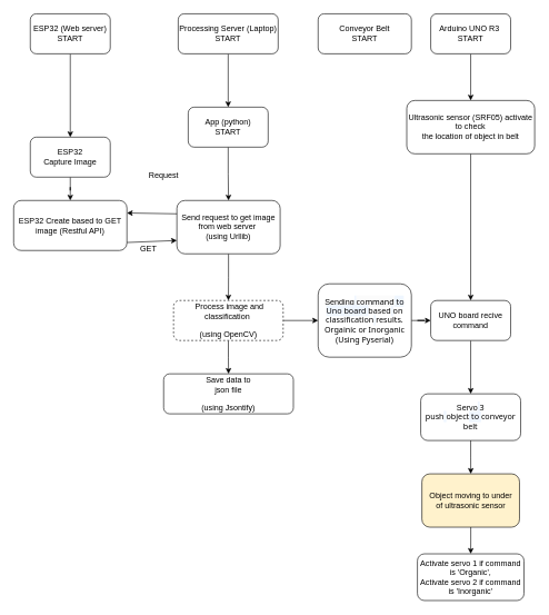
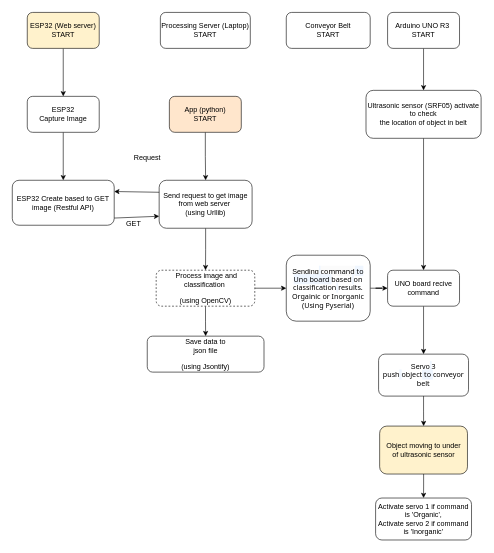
  <mxCell id="0" />
  <mxCell id="1" parent="0" />
  <mxCell id="2" value="" style="edgeStyle=orthogonalEdgeStyle;rounded=0;orthogonalLoop=1;jettySize=auto;html=1;" edge="1" parent="1" source="3" target="5"><mxGeometry relative="1" as="geometry" /></mxCell>
- <mxCell id="3" value="ESP32 (Web server)&lt;br&gt;START" style="rounded=1;whiteSpace=wrap;html=1;" vertex="1" parent="1"><mxGeometry x="45" y="20" width="120" height="60" as="geometry" /></mxCell>
+ <mxCell id="3" value="ESP32 (Web server)&lt;br&gt;START" style="rounded=1;whiteSpace=wrap;html=1;fillColor=#fff2cc;" vertex="1" parent="1"><mxGeometry x="45" y="20" width="120" height="60" as="geometry" /></mxCell>
  <mxCell id="4" value="" style="edgeStyle=orthogonalEdgeStyle;rounded=0;orthogonalLoop=1;jettySize=auto;html=1;" edge="1" parent="1" source="5" target="6"><mxGeometry relative="1" as="geometry" /></mxCell>
- <mxCell id="5" value="ESP32&lt;br&gt;Capture Image" style="whiteSpace=wrap;html=1;rounded=1;" vertex="1" parent="1"><mxGeometry x="45" y="205" width="120" height="60" as="geometry" /></mxCell>
+ <mxCell id="5" value="ESP32&lt;br&gt;Capture Image" style="whiteSpace=wrap;html=1;rounded=1;" vertex="1" parent="1"><mxGeometry x="45" y="160" width="120" height="60" as="geometry" /></mxCell>
  <mxCell id="6" value="ESP32 Create based to GET image (Restful API)" style="whiteSpace=wrap;html=1;rounded=1;" vertex="1" parent="1"><mxGeometry x="20" y="300" width="170" height="75" as="geometry" /></mxCell>
- <mxCell id="7" value="" style="edgeStyle=orthogonalEdgeStyle;rounded=0;orthogonalLoop=1;jettySize=auto;html=1;" edge="1" parent="1" source="8" target="10"><mxGeometry relative="1" as="geometry" /></mxCell>
  <mxCell id="8" value="&lt;p align=&quot;center&quot; class=&quot;MsoNormal&quot;&gt;Processing Server (Laptop) START&lt;/p&gt;" style="rounded=1;whiteSpace=wrap;html=1;" vertex="1" parent="1"><mxGeometry x="267" y="20" width="150" height="60" as="geometry" /></mxCell>
  <mxCell id="9" value="" style="edgeStyle=orthogonalEdgeStyle;rounded=0;orthogonalLoop=1;jettySize=auto;html=1;" edge="1" parent="1" source="10" target="12"><mxGeometry relative="1" as="geometry" /></mxCell>
- <mxCell id="10" value="App (python)&lt;br&gt;START" style="whiteSpace=wrap;html=1;rounded=1;" vertex="1" parent="1"><mxGeometry x="282" y="160" width="120" height="60" as="geometry" /></mxCell>
+ <mxCell id="10" value="App (python)&lt;br&gt;START" style="whiteSpace=wrap;html=1;rounded=1;fillColor=#ffe6cc;" vertex="1" parent="1"><mxGeometry x="282" y="160" width="120" height="60" as="geometry" /></mxCell>
  <mxCell id="11" value="" style="edgeStyle=orthogonalEdgeStyle;rounded=0;orthogonalLoop=1;jettySize=auto;html=1;" edge="1" parent="1" source="12" target="19"><mxGeometry relative="1" as="geometry" /></mxCell>
  <mxCell id="12" value="Send request to get image from web server&amp;nbsp;&lt;br&gt;(using Urllib)" style="whiteSpace=wrap;html=1;rounded=1;" vertex="1" parent="1"><mxGeometry x="265" y="300" width="155" height="80" as="geometry" /></mxCell>
  <mxCell id="13" value="" style="endArrow=classic;html=1;rounded=0;exitX=0;exitY=0.25;exitDx=0;exitDy=0;entryX=1;entryY=0.25;entryDx=0;entryDy=0;" edge="1" parent="1" source="12" target="6"><mxGeometry width="50" height="50" relative="1" as="geometry"><mxPoint x="265" y="282.5" as="sourcePoint" /><mxPoint x="172" y="280" as="targetPoint" /></mxGeometry></mxCell>
  <mxCell id="14" value="Request&lt;div&gt;&lt;br/&gt;&lt;/div&gt;" style="text;html=1;align=center;verticalAlign=middle;resizable=0;points=[];autosize=1;strokeColor=none;fillColor=none;" vertex="1" parent="1"><mxGeometry x="210" y="250" width="70" height="40" as="geometry" /></mxCell>
  <mxCell id="15" value="" style="endArrow=classic;html=1;rounded=0;exitX=1;exitY=0.84;exitDx=0;exitDy=0;exitPerimeter=0;entryX=0;entryY=0.75;entryDx=0;entryDy=0;" edge="1" parent="1" source="6" target="12"><mxGeometry width="50" height="50" relative="1" as="geometry"><mxPoint x="317" y="330" as="sourcePoint" /><mxPoint x="367" y="280" as="targetPoint" /></mxGeometry></mxCell>
  <mxCell id="16" value="GET&lt;div&gt;&lt;br/&gt;&lt;/div&gt;" style="text;html=1;align=center;verticalAlign=middle;resizable=0;points=[];autosize=1;strokeColor=none;fillColor=none;" vertex="1" parent="1"><mxGeometry x="197" y="360" width="50" height="40" as="geometry" /></mxCell>
  <mxCell id="17" value="" style="edgeStyle=orthogonalEdgeStyle;rounded=0;orthogonalLoop=1;jettySize=auto;html=1;" edge="1" parent="1" source="19" target="20"><mxGeometry relative="1" as="geometry" /></mxCell>
  <mxCell id="18" value="" style="edgeStyle=orthogonalEdgeStyle;rounded=0;orthogonalLoop=1;jettySize=auto;html=1;" edge="1" parent="1" source="19" target="24"><mxGeometry relative="1" as="geometry" /></mxCell>
  <mxCell id="19" value="&lt;p class=&quot;MsoNormal&quot;&gt;&amp;nbsp;Process image and classification&amp;nbsp;&lt;/p&gt;&lt;p class=&quot;MsoNormal&quot;&gt;(using OpenCV)&lt;/p&gt;" style="whiteSpace=wrap;html=1;rounded=1;dashed=1;" vertex="1" parent="1"><mxGeometry x="260" y="450" width="164.5" height="60" as="geometry" /></mxCell>
  <mxCell id="20" value="&lt;p class=&quot;MsoNormal&quot;&gt;Save data to&lt;br&gt;json file&lt;/p&gt;&lt;p class=&quot;MsoNormal&quot;&gt;&lt;span style=&quot;text-indent: 0.5in; background-color: initial;&quot;&gt;(using Jsontify)&lt;/span&gt;&lt;/p&gt;" style="whiteSpace=wrap;html=1;rounded=1;" vertex="1" parent="1"><mxGeometry x="245.13" y="560" width="194.75" height="60" as="geometry" /></mxCell>
  <mxCell id="21" value="" style="edgeStyle=orthogonalEdgeStyle;rounded=0;orthogonalLoop=1;jettySize=auto;html=1;" edge="1" parent="1" source="22" target="26"><mxGeometry relative="1" as="geometry" /></mxCell>
  <mxCell id="22" value="UNO board recive command" style="whiteSpace=wrap;html=1;rounded=1;" vertex="1" parent="1"><mxGeometry x="646" y="450" width="120" height="60" as="geometry" /></mxCell>
  <mxCell id="23" value="" style="edgeStyle=orthogonalEdgeStyle;rounded=0;orthogonalLoop=1;jettySize=auto;html=1;" edge="1" parent="1" source="24" target="22"><mxGeometry relative="1" as="geometry" /></mxCell>
  <mxCell id="24" value="&lt;font style=&quot;font-size: 12px;&quot;&gt;Sending&lt;span style=&quot;font-family: &amp;quot;Segoe UI Web (West European)&amp;quot;, &amp;quot;Segoe UI&amp;quot;, -apple-system, BlinkMacSystemFont, Roboto, &amp;quot;Helvetica Neue&amp;quot;, sans-serif; text-align: start; background-color: rgb(239, 246, 255);&quot;&gt;&amp;nbsp;&lt;/span&gt;&lt;span style=&quot;font-family: &amp;quot;Segoe UI Web (West European)&amp;quot;, &amp;quot;Segoe UI&amp;quot;, -apple-system, BlinkMacSystemFont, Roboto, &amp;quot;Helvetica Neue&amp;quot;, sans-serif; text-align: start; background-color: rgb(251, 251, 251);&quot;&gt;command&lt;/span&gt;&lt;span style=&quot;font-family: &amp;quot;Segoe UI Web (West European)&amp;quot;, &amp;quot;Segoe UI&amp;quot;, -apple-system, BlinkMacSystemFont, Roboto, &amp;quot;Helvetica Neue&amp;quot;, sans-serif; text-align: start; background-color: rgb(239, 246, 255);&quot;&gt;&amp;nbsp;to Uno board&amp;nbsp;&lt;/span&gt;&lt;span style=&quot;font-family: &amp;quot;Segoe UI Web (West European)&amp;quot;, &amp;quot;Segoe UI&amp;quot;, -apple-system, BlinkMacSystemFont, Roboto, &amp;quot;Helvetica Neue&amp;quot;, sans-serif; text-align: start; background-color: transparent;&quot; data-is-focusable=&quot;true&quot; id=&quot;tgtAlignment_2&quot; class=&quot;ts-alignment-element&quot;&gt;based&lt;/span&gt;&lt;span style=&quot;font-family: &amp;quot;Segoe UI Web (West European)&amp;quot;, &amp;quot;Segoe UI&amp;quot;, -apple-system, BlinkMacSystemFont, Roboto, &amp;quot;Helvetica Neue&amp;quot;, sans-serif; text-align: start; background-color: rgb(239, 246, 255);&quot;&gt; &lt;/span&gt;&lt;span style=&quot;font-family: &amp;quot;Segoe UI Web (West European)&amp;quot;, &amp;quot;Segoe UI&amp;quot;, -apple-system, BlinkMacSystemFont, Roboto, &amp;quot;Helvetica Neue&amp;quot;, sans-serif; text-align: start; background-color: transparent;&quot; data-is-focusable=&quot;true&quot; id=&quot;tgtAlignment_3&quot; class=&quot;ts-alignment-element&quot;&gt;on&lt;/span&gt;&lt;span style=&quot;font-family: &amp;quot;Segoe UI Web (West European)&amp;quot;, &amp;quot;Segoe UI&amp;quot;, -apple-system, BlinkMacSystemFont, Roboto, &amp;quot;Helvetica Neue&amp;quot;, sans-serif; text-align: start; background-color: rgb(239, 246, 255);&quot;&gt; &lt;/span&gt;&lt;span style=&quot;font-family: &amp;quot;Segoe UI Web (West European)&amp;quot;, &amp;quot;Segoe UI&amp;quot;, -apple-system, BlinkMacSystemFont, Roboto, &amp;quot;Helvetica Neue&amp;quot;, sans-serif; text-align: start; background-color: transparent;&quot; data-is-focusable=&quot;true&quot; id=&quot;tgtAlignment_4&quot; class=&quot;ts-alignment-element&quot;&gt;classification&lt;/span&gt;&lt;span style=&quot;font-family: &amp;quot;Segoe UI Web (West European)&amp;quot;, &amp;quot;Segoe UI&amp;quot;, -apple-system, BlinkMacSystemFont, Roboto, &amp;quot;Helvetica Neue&amp;quot;, sans-serif; text-align: start; background-color: rgb(239, 246, 255);&quot;&gt; &lt;/span&gt;&lt;span style=&quot;font-family: &amp;quot;Segoe UI Web (West European)&amp;quot;, &amp;quot;Segoe UI&amp;quot;, -apple-system, BlinkMacSystemFont, Roboto, &amp;quot;Helvetica Neue&amp;quot;, sans-serif; text-align: start; background-color: transparent;&quot; data-is-focusable=&quot;true&quot; id=&quot;tgtAlignment_5&quot; class=&quot;ts-alignment-element&quot;&gt;results.&lt;br&gt;Orgainic or Inorganic&lt;br&gt;(Using Pyserial)&lt;br&gt;&lt;/span&gt;&lt;/font&gt;" style="whiteSpace=wrap;html=1;rounded=1;" vertex="1" parent="1"><mxGeometry x="477" y="425" width="140" height="110" as="geometry" /></mxCell>
  <mxCell id="25" value="" style="edgeStyle=orthogonalEdgeStyle;rounded=0;orthogonalLoop=1;jettySize=auto;html=1;" edge="1" parent="1" source="26" target="34"><mxGeometry relative="1" as="geometry" /></mxCell>
  <mxCell id="26" value="&lt;font style=&quot;font-size: 12px;&quot;&gt;Servo&lt;span style=&quot;font-family: &amp;quot;Segoe UI Web (West European)&amp;quot;, &amp;quot;Segoe UI&amp;quot;, -apple-system, BlinkMacSystemFont, Roboto, &amp;quot;Helvetica Neue&amp;quot;, sans-serif; text-align: start; background-color: rgb(239, 246, 255);&quot;&gt; &lt;/span&gt;&lt;span style=&quot;font-family: &amp;quot;Segoe UI Web (West European)&amp;quot;, &amp;quot;Segoe UI&amp;quot;, -apple-system, BlinkMacSystemFont, Roboto, &amp;quot;Helvetica Neue&amp;quot;, sans-serif; text-align: start; background-color: transparent;&quot; data-is-focusable=&quot;true&quot; id=&quot;tgtAlignment_1&quot; class=&quot;ts-alignment-element&quot;&gt;3&lt;/span&gt;&lt;span style=&quot;font-family: &amp;quot;Segoe UI Web (West European)&amp;quot;, &amp;quot;Segoe UI&amp;quot;, -apple-system, BlinkMacSystemFont, Roboto, &amp;quot;Helvetica Neue&amp;quot;, sans-serif; text-align: start; background-color: rgb(239, 246, 255);&quot;&gt; &lt;/span&gt;&lt;span style=&quot;font-family: &amp;quot;Segoe UI Web (West European)&amp;quot;, &amp;quot;Segoe UI&amp;quot;, -apple-system, BlinkMacSystemFont, Roboto, &amp;quot;Helvetica Neue&amp;quot;, sans-serif; text-align: start; background-color: transparent;&quot; data-is-focusable=&quot;true&quot; id=&quot;tgtAlignment_2&quot; class=&quot;ts-alignment-element&quot;&gt;push&lt;/span&gt;&lt;span style=&quot;font-family: &amp;quot;Segoe UI Web (West European)&amp;quot;, &amp;quot;Segoe UI&amp;quot;, -apple-system, BlinkMacSystemFont, Roboto, &amp;quot;Helvetica Neue&amp;quot;, sans-serif; text-align: start; background-color: rgb(239, 246, 255);&quot;&gt;&amp;nbsp;&lt;/span&gt;&lt;span style=&quot;font-family: &amp;quot;Segoe UI Web (West European)&amp;quot;, &amp;quot;Segoe UI&amp;quot;, -apple-system, BlinkMacSystemFont, Roboto, &amp;quot;Helvetica Neue&amp;quot;, sans-serif; text-align: start; background-color: transparent;&quot; data-is-focusable=&quot;true&quot; id=&quot;tgtAlignment_3&quot; class=&quot;ts-alignment-element&quot;&gt;object&lt;/span&gt;&lt;span style=&quot;font-family: &amp;quot;Segoe UI Web (West European)&amp;quot;, &amp;quot;Segoe UI&amp;quot;, -apple-system, BlinkMacSystemFont, Roboto, &amp;quot;Helvetica Neue&amp;quot;, sans-serif; text-align: start; background-color: rgb(239, 246, 255);&quot;&gt;&amp;nbsp;to&amp;nbsp;&lt;/span&gt;&lt;span style=&quot;font-family: &amp;quot;Segoe UI Web (West European)&amp;quot;, &amp;quot;Segoe UI&amp;quot;, -apple-system, BlinkMacSystemFont, Roboto, &amp;quot;Helvetica Neue&amp;quot;, sans-serif; text-align: start; background-color: transparent;&quot; data-is-focusable=&quot;true&quot; id=&quot;tgtAlignment_5&quot; class=&quot;ts-alignment-element&quot;&gt;conveyor&lt;/span&gt;&lt;span style=&quot;font-family: &amp;quot;Segoe UI Web (West European)&amp;quot;, &amp;quot;Segoe UI&amp;quot;, -apple-system, BlinkMacSystemFont, Roboto, &amp;quot;Helvetica Neue&amp;quot;, sans-serif; text-align: start; background-color: rgb(239, 246, 255);&quot;&gt; &lt;/span&gt;&lt;span style=&quot;font-family: &amp;quot;Segoe UI Web (West European)&amp;quot;, &amp;quot;Segoe UI&amp;quot;, -apple-system, BlinkMacSystemFont, Roboto, &amp;quot;Helvetica Neue&amp;quot;, sans-serif; text-align: start; background-color: transparent;&quot; data-is-focusable=&quot;true&quot; id=&quot;tgtAlignment_6&quot; class=&quot;ts-alignment-element&quot;&gt;belt&lt;/span&gt;&lt;/font&gt;" style="whiteSpace=wrap;html=1;rounded=1;" vertex="1" parent="1"><mxGeometry x="631" y="590" width="150" height="70" as="geometry" /></mxCell>
  <mxCell id="27" value="Activate servo 1 if command is 'Organic',&lt;br&gt;Activate servo 2 if command is 'Inorganic'" style="whiteSpace=wrap;html=1;rounded=1;" vertex="1" parent="1"><mxGeometry x="626" y="830" width="160" height="70" as="geometry" /></mxCell>
  <mxCell id="28" value="" style="edgeStyle=orthogonalEdgeStyle;rounded=0;orthogonalLoop=1;jettySize=auto;html=1;" edge="1" parent="1" source="29" target="32"><mxGeometry relative="1" as="geometry" /></mxCell>
  <mxCell id="29" value="Arduino UNO R3&amp;nbsp;&lt;br&gt;START" style="whiteSpace=wrap;html=1;rounded=1;" vertex="1" parent="1"><mxGeometry x="646" y="20" width="120" height="60" as="geometry" /></mxCell>
  <mxCell id="30" value="Conveyor Belt&lt;br&gt;START" style="rounded=1;whiteSpace=wrap;html=1;" vertex="1" parent="1"><mxGeometry x="477" y="20" width="140" height="60" as="geometry" /></mxCell>
  <mxCell id="31" style="edgeStyle=orthogonalEdgeStyle;rounded=0;orthogonalLoop=1;jettySize=auto;html=1;entryX=0.5;entryY=0;entryDx=0;entryDy=0;" edge="1" parent="1" source="32" target="22"><mxGeometry relative="1" as="geometry" /></mxCell>
  <mxCell id="32" value="Ultrasonic sensor (SRF05) activate to check&lt;br&gt;the location of object in belt" style="rounded=1;whiteSpace=wrap;html=1;" vertex="1" parent="1"><mxGeometry x="610" y="150" width="192" height="80" as="geometry" /></mxCell>
  <mxCell id="33" value="" style="edgeStyle=orthogonalEdgeStyle;rounded=0;orthogonalLoop=1;jettySize=auto;html=1;" edge="1" parent="1" source="34" target="27"><mxGeometry relative="1" as="geometry" /></mxCell>
  <mxCell id="34" value="Object moving to under&lt;br&gt;of ultrasonic sensor" style="whiteSpace=wrap;html=1;rounded=1;fillColor=#fff2cc;" vertex="1" parent="1"><mxGeometry x="632.75" y="710" width="146.5" height="80" as="geometry" /></mxCell>
